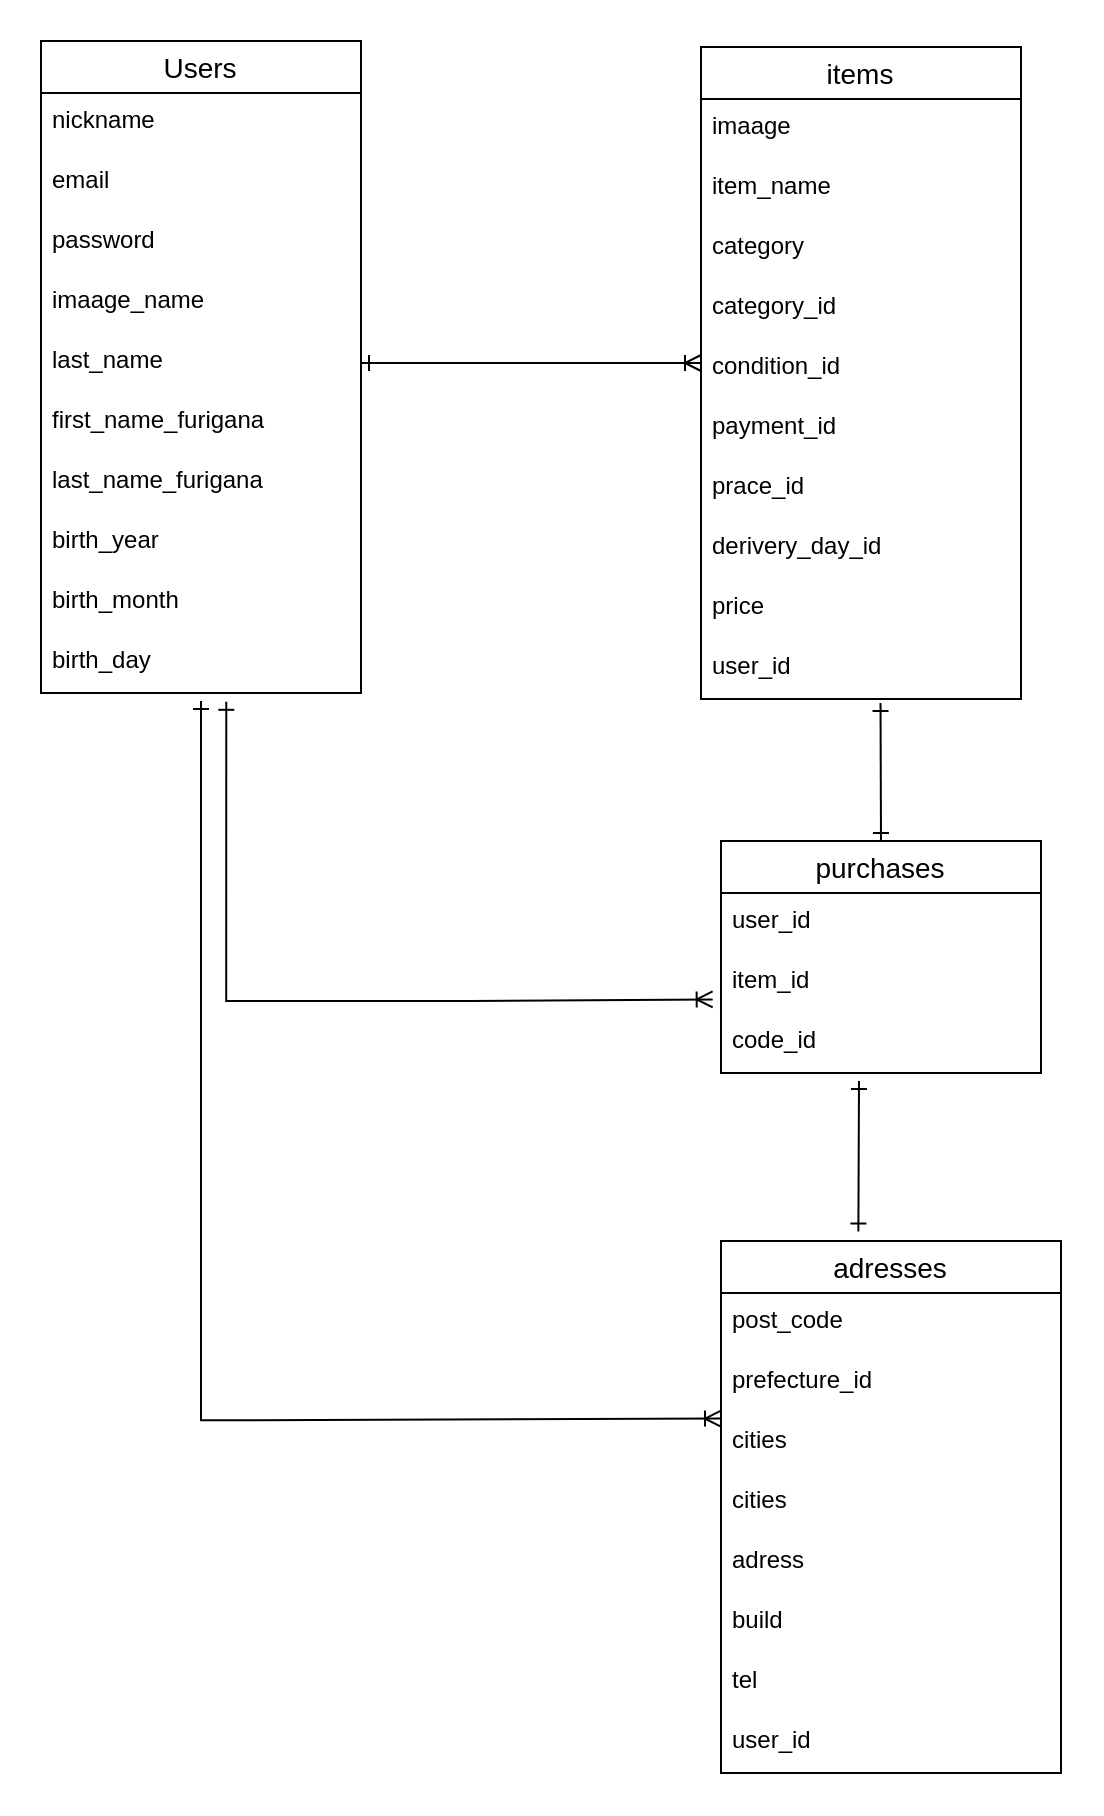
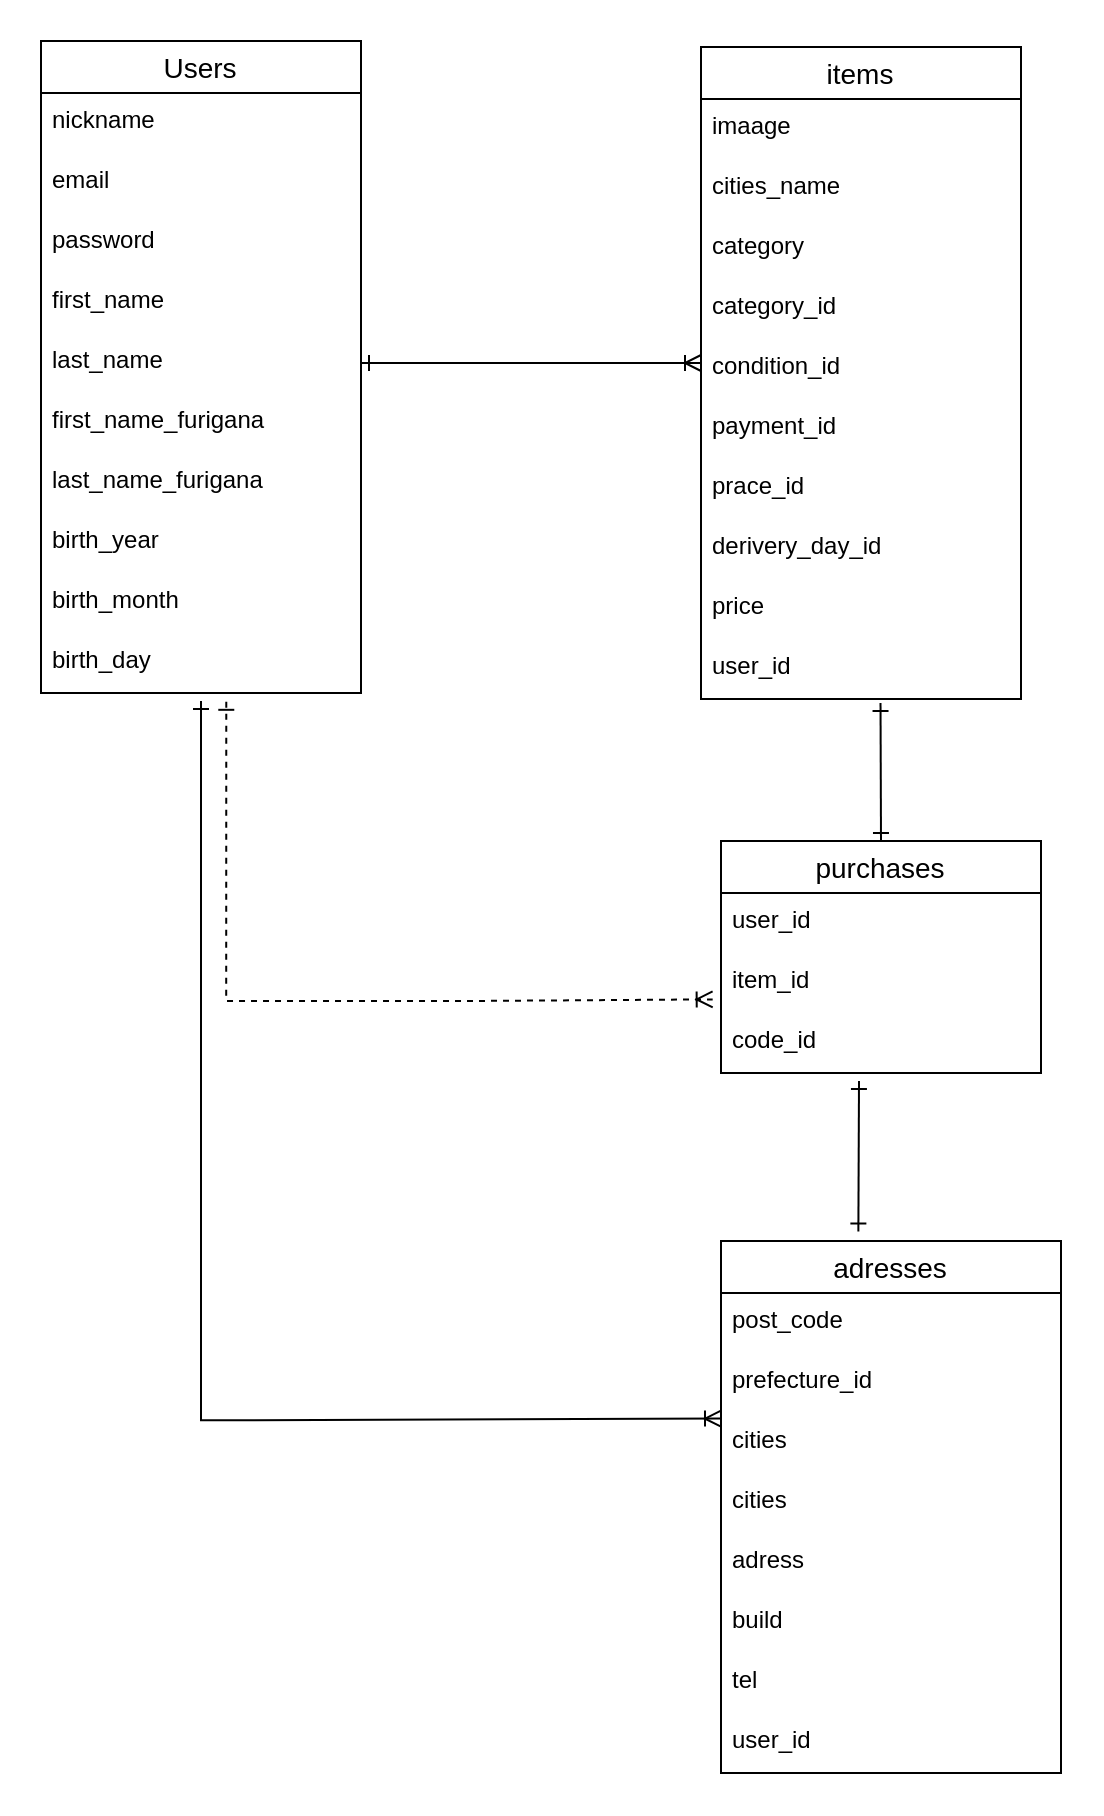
  <mxCell id="0" />
  <mxCell id="1" parent="0" />
  <mxCell id="2" value="items" style="swimlane;fontStyle=0;childLayout=stackLayout;horizontal=1;startSize=26;horizontalStack=0;resizeParent=1;resizeParentMax=0;resizeLast=0;collapsible=1;marginBottom=0;align=center;fontSize=14;" parent="1" vertex="1"><mxGeometry x="350" y="23" width="160" height="326" as="geometry" /></mxCell>
  <mxCell id="3" value="imaage&#10;" style="text;strokeColor=none;fillColor=none;spacingLeft=4;spacingRight=4;overflow=hidden;rotatable=0;points=[[0,0.5],[1,0.5]];portConstraint=eastwest;fontSize=12;" parent="2" vertex="1"><mxGeometry y="26" width="160" height="30" as="geometry" /></mxCell>
- <mxCell id="4" value="item_name" style="text;strokeColor=none;fillColor=none;spacingLeft=4;spacingRight=4;overflow=hidden;rotatable=0;points=[[0,0.5],[1,0.5]];portConstraint=eastwest;fontSize=12;" parent="2" vertex="1"><mxGeometry y="56" width="160" height="30" as="geometry" /></mxCell>
+ <mxCell id="4" value="cities_name" style="text;strokeColor=none;fillColor=none;spacingLeft=4;spacingRight=4;overflow=hidden;rotatable=0;points=[[0,0.5],[1,0.5]];portConstraint=eastwest;fontSize=12;" parent="2" vertex="1"><mxGeometry y="56" width="160" height="30" as="geometry" /></mxCell>
  <mxCell id="5" value="category" style="text;strokeColor=none;fillColor=none;spacingLeft=4;spacingRight=4;overflow=hidden;rotatable=0;points=[[0,0.5],[1,0.5]];portConstraint=eastwest;fontSize=12;" parent="2" vertex="1"><mxGeometry y="86" width="160" height="30" as="geometry" /></mxCell>
  <mxCell id="6" value="category_id" style="text;strokeColor=none;fillColor=none;spacingLeft=4;spacingRight=4;overflow=hidden;rotatable=0;points=[[0,0.5],[1,0.5]];portConstraint=eastwest;fontSize=12;" parent="2" vertex="1"><mxGeometry y="116" width="160" height="30" as="geometry" /></mxCell>
  <mxCell id="7" value="condition_id" style="text;strokeColor=none;fillColor=none;spacingLeft=4;spacingRight=4;overflow=hidden;rotatable=0;points=[[0,0.5],[1,0.5]];portConstraint=eastwest;fontSize=12;" parent="2" vertex="1"><mxGeometry y="146" width="160" height="30" as="geometry" /></mxCell>
  <mxCell id="8" value="payment_id" style="text;strokeColor=none;fillColor=none;spacingLeft=4;spacingRight=4;overflow=hidden;rotatable=0;points=[[0,0.5],[1,0.5]];portConstraint=eastwest;fontSize=12;" parent="2" vertex="1"><mxGeometry y="176" width="160" height="30" as="geometry" /></mxCell>
  <mxCell id="9" value="prace_id" style="text;strokeColor=none;fillColor=none;spacingLeft=4;spacingRight=4;overflow=hidden;rotatable=0;points=[[0,0.5],[1,0.5]];portConstraint=eastwest;fontSize=12;" parent="2" vertex="1"><mxGeometry y="206" width="160" height="30" as="geometry" /></mxCell>
  <mxCell id="10" value="derivery_day_id" style="text;strokeColor=none;fillColor=none;spacingLeft=4;spacingRight=4;overflow=hidden;rotatable=0;points=[[0,0.5],[1,0.5]];portConstraint=eastwest;fontSize=12;" parent="2" vertex="1"><mxGeometry y="236" width="160" height="30" as="geometry" /></mxCell>
  <mxCell id="11" value="price&#10;" style="text;strokeColor=none;fillColor=none;spacingLeft=4;spacingRight=4;overflow=hidden;rotatable=0;points=[[0,0.5],[1,0.5]];portConstraint=eastwest;fontSize=12;" parent="2" vertex="1"><mxGeometry y="266" width="160" height="30" as="geometry" /></mxCell>
  <mxCell id="12" value="user_id" style="text;strokeColor=none;fillColor=none;spacingLeft=4;spacingRight=4;overflow=hidden;rotatable=0;points=[[0,0.5],[1,0.5]];portConstraint=eastwest;fontSize=12;" parent="2" vertex="1"><mxGeometry y="296" width="160" height="30" as="geometry" /></mxCell>
  <mxCell id="13" value="Users" style="swimlane;fontStyle=0;childLayout=stackLayout;horizontal=1;startSize=26;horizontalStack=0;resizeParent=1;resizeParentMax=0;resizeLast=0;collapsible=1;marginBottom=0;align=center;fontSize=14;" parent="1" vertex="1"><mxGeometry x="20" y="20" width="160" height="326" as="geometry" /></mxCell>
  <mxCell id="14" value="nickname" style="text;strokeColor=none;fillColor=none;spacingLeft=4;spacingRight=4;overflow=hidden;rotatable=0;points=[[0,0.5],[1,0.5]];portConstraint=eastwest;fontSize=12;" parent="13" vertex="1"><mxGeometry y="26" width="160" height="30" as="geometry" /></mxCell>
  <mxCell id="15" value="email" style="text;strokeColor=none;fillColor=none;spacingLeft=4;spacingRight=4;overflow=hidden;rotatable=0;points=[[0,0.5],[1,0.5]];portConstraint=eastwest;fontSize=12;" parent="13" vertex="1"><mxGeometry y="56" width="160" height="30" as="geometry" /></mxCell>
  <mxCell id="16" value="password" style="text;strokeColor=none;fillColor=none;spacingLeft=4;spacingRight=4;overflow=hidden;rotatable=0;points=[[0,0.5],[1,0.5]];portConstraint=eastwest;fontSize=12;" parent="13" vertex="1"><mxGeometry y="86" width="160" height="30" as="geometry" /></mxCell>
- <mxCell id="17" value="imaage_name" style="text;strokeColor=none;fillColor=none;spacingLeft=4;spacingRight=4;overflow=hidden;rotatable=0;points=[[0,0.5],[1,0.5]];portConstraint=eastwest;fontSize=12;" parent="13" vertex="1"><mxGeometry y="116" width="160" height="30" as="geometry" /></mxCell>
+ <mxCell id="17" value="first_name" style="text;strokeColor=none;fillColor=none;spacingLeft=4;spacingRight=4;overflow=hidden;rotatable=0;points=[[0,0.5],[1,0.5]];portConstraint=eastwest;fontSize=12;" parent="13" vertex="1"><mxGeometry y="116" width="160" height="30" as="geometry" /></mxCell>
  <mxCell id="18" value="last_name" style="text;strokeColor=none;fillColor=none;spacingLeft=4;spacingRight=4;overflow=hidden;rotatable=0;points=[[0,0.5],[1,0.5]];portConstraint=eastwest;fontSize=12;" parent="13" vertex="1"><mxGeometry y="146" width="160" height="30" as="geometry" /></mxCell>
  <mxCell id="19" value="first_name_furigana" style="text;strokeColor=none;fillColor=none;spacingLeft=4;spacingRight=4;overflow=hidden;rotatable=0;points=[[0,0.5],[1,0.5]];portConstraint=eastwest;fontSize=12;" parent="13" vertex="1"><mxGeometry y="176" width="160" height="30" as="geometry" /></mxCell>
  <mxCell id="20" value="last_name_furigana" style="text;strokeColor=none;fillColor=none;spacingLeft=4;spacingRight=4;overflow=hidden;rotatable=0;points=[[0,0.5],[1,0.5]];portConstraint=eastwest;fontSize=12;" parent="13" vertex="1"><mxGeometry y="206" width="160" height="30" as="geometry" /></mxCell>
  <mxCell id="21" value="birth_year" style="text;strokeColor=none;fillColor=none;spacingLeft=4;spacingRight=4;overflow=hidden;rotatable=0;points=[[0,0.5],[1,0.5]];portConstraint=eastwest;fontSize=12;" parent="13" vertex="1"><mxGeometry y="236" width="160" height="30" as="geometry" /></mxCell>
  <mxCell id="22" value="birth_month" style="text;strokeColor=none;fillColor=none;spacingLeft=4;spacingRight=4;overflow=hidden;rotatable=0;points=[[0,0.5],[1,0.5]];portConstraint=eastwest;fontSize=12;" parent="13" vertex="1"><mxGeometry y="266" width="160" height="30" as="geometry" /></mxCell>
  <mxCell id="23" value="birth_day" style="text;strokeColor=none;fillColor=none;spacingLeft=4;spacingRight=4;overflow=hidden;rotatable=0;points=[[0,0.5],[1,0.5]];portConstraint=eastwest;fontSize=12;" parent="13" vertex="1"><mxGeometry y="296" width="160" height="30" as="geometry" /></mxCell>
  <mxCell id="24" value="purchases" style="swimlane;fontStyle=0;childLayout=stackLayout;horizontal=1;startSize=26;horizontalStack=0;resizeParent=1;resizeParentMax=0;resizeLast=0;collapsible=1;marginBottom=0;align=center;fontSize=14;" parent="1" vertex="1"><mxGeometry x="360" y="420" width="160" height="116" as="geometry" /></mxCell>
  <mxCell id="25" value="user_id" style="text;strokeColor=none;fillColor=none;spacingLeft=4;spacingRight=4;overflow=hidden;rotatable=0;points=[[0,0.5],[1,0.5]];portConstraint=eastwest;fontSize=12;" parent="24" vertex="1"><mxGeometry y="26" width="160" height="30" as="geometry" /></mxCell>
  <mxCell id="26" value="item_id" style="text;strokeColor=none;fillColor=none;spacingLeft=4;spacingRight=4;overflow=hidden;rotatable=0;points=[[0,0.5],[1,0.5]];portConstraint=eastwest;fontSize=12;" parent="24" vertex="1"><mxGeometry y="56" width="160" height="30" as="geometry" /></mxCell>
  <mxCell id="27" value="code_id" style="text;strokeColor=none;fillColor=none;spacingLeft=4;spacingRight=4;overflow=hidden;rotatable=0;points=[[0,0.5],[1,0.5]];portConstraint=eastwest;fontSize=12;" vertex="1" parent="24"><mxGeometry y="86" width="160" height="30" as="geometry" /></mxCell>
  <mxCell id="28" value="adresses" style="swimlane;fontStyle=0;childLayout=stackLayout;horizontal=1;startSize=26;horizontalStack=0;resizeParent=1;resizeParentMax=0;resizeLast=0;collapsible=1;marginBottom=0;align=center;fontSize=14;" parent="1" vertex="1"><mxGeometry x="360" y="620" width="170" height="266" as="geometry" /></mxCell>
  <mxCell id="29" value="post_code&#10;" style="text;strokeColor=none;fillColor=none;spacingLeft=4;spacingRight=4;overflow=hidden;rotatable=0;points=[[0,0.5],[1,0.5]];portConstraint=eastwest;fontSize=12;" parent="28" vertex="1"><mxGeometry y="26" width="170" height="30" as="geometry" /></mxCell>
  <mxCell id="30" value="prefecture_id" style="text;strokeColor=none;fillColor=none;spacingLeft=4;spacingRight=4;overflow=hidden;rotatable=0;points=[[0,0.5],[1,0.5]];portConstraint=eastwest;fontSize=12;" parent="28" vertex="1"><mxGeometry y="56" width="170" height="30" as="geometry" /></mxCell>
  <mxCell id="31" value="cities" style="text;strokeColor=none;fillColor=none;spacingLeft=4;spacingRight=4;overflow=hidden;rotatable=0;points=[[0,0.5],[1,0.5]];portConstraint=eastwest;fontSize=12;" vertex="1" parent="28"><mxGeometry y="86" width="170" height="30" as="geometry" /></mxCell>
  <mxCell id="32" value="cities" style="text;strokeColor=none;fillColor=none;spacingLeft=4;spacingRight=4;overflow=hidden;rotatable=0;points=[[0,0.5],[1,0.5]];portConstraint=eastwest;fontSize=12;" parent="28" vertex="1"><mxGeometry y="116" width="170" height="30" as="geometry" /></mxCell>
  <mxCell id="33" value="adress" style="text;strokeColor=none;fillColor=none;spacingLeft=4;spacingRight=4;overflow=hidden;rotatable=0;points=[[0,0.5],[1,0.5]];portConstraint=eastwest;fontSize=12;" parent="28" vertex="1"><mxGeometry y="146" width="170" height="30" as="geometry" /></mxCell>
  <mxCell id="34" value="build" style="text;strokeColor=none;fillColor=none;spacingLeft=4;spacingRight=4;overflow=hidden;rotatable=0;points=[[0,0.5],[1,0.5]];portConstraint=eastwest;fontSize=12;" parent="28" vertex="1"><mxGeometry y="176" width="170" height="30" as="geometry" /></mxCell>
  <mxCell id="35" value="tel" style="text;strokeColor=none;fillColor=none;spacingLeft=4;spacingRight=4;overflow=hidden;rotatable=0;points=[[0,0.5],[1,0.5]];portConstraint=eastwest;fontSize=12;" parent="28" vertex="1"><mxGeometry y="206" width="170" height="30" as="geometry" /></mxCell>
  <mxCell id="36" value="user_id" style="text;strokeColor=none;fillColor=none;spacingLeft=4;spacingRight=4;overflow=hidden;rotatable=0;points=[[0,0.5],[1,0.5]];portConstraint=eastwest;fontSize=12;" parent="28" vertex="1"><mxGeometry y="236" width="170" height="30" as="geometry" /></mxCell>
  <mxCell id="37" value="" style="edgeStyle=entityRelationEdgeStyle;fontSize=12;html=1;endArrow=ERoneToMany;exitX=1;exitY=0.5;exitDx=0;exitDy=0;startArrow=ERone;startFill=0;" parent="1" source="18" edge="1"><mxGeometry width="100" height="100" relative="1" as="geometry"><mxPoint x="280" y="220" as="sourcePoint" /><mxPoint x="350" y="181" as="targetPoint" /></mxGeometry></mxCell>
  <mxCell id="38" value="" style="fontSize=12;html=1;endArrow=ERone;endFill=1;startArrow=ERone;startFill=0;exitX=0.5;exitY=0;exitDx=0;exitDy=0;entryX=0.561;entryY=1.067;entryDx=0;entryDy=0;entryPerimeter=0;" parent="1" source="24" edge="1" target="12"><mxGeometry width="100" height="100" relative="1" as="geometry"><mxPoint x="597" y="450" as="sourcePoint" /><mxPoint x="590" y="350" as="targetPoint" /><Array as="points" /></mxGeometry></mxCell>
- <mxCell id="39" value="" style="endArrow=ERoneToMany;html=1;rounded=0;entryX=-0.026;entryY=0.773;entryDx=0;entryDy=0;entryPerimeter=0;edgeStyle=orthogonalEdgeStyle;exitX=0.579;exitY=1.147;exitDx=0;exitDy=0;exitPerimeter=0;startArrow=ERone;startFill=0;endFill=0;" edge="1" parent="1" source="23" target="26"><mxGeometry relative="1" as="geometry"><mxPoint x="110" y="500" as="sourcePoint" /><mxPoint x="270" y="500" as="targetPoint" /><Array as="points"><mxPoint x="113" y="500" /><mxPoint x="235" y="500" /></Array></mxGeometry></mxCell>
+ <mxCell id="39" value="" style="endArrow=ERoneToMany;html=1;rounded=0;entryX=-0.026;entryY=0.773;entryDx=0;entryDy=0;entryPerimeter=0;edgeStyle=orthogonalEdgeStyle;exitX=0.579;exitY=1.147;exitDx=0;exitDy=0;exitPerimeter=0;startArrow=ERone;startFill=0;endFill=0;dashed=1;" edge="1" parent="1" source="23" target="26"><mxGeometry relative="1" as="geometry"><mxPoint x="110" y="500" as="sourcePoint" /><mxPoint x="270" y="500" as="targetPoint" /><Array as="points"><mxPoint x="113" y="500" /><mxPoint x="235" y="500" /></Array></mxGeometry></mxCell>
  <mxCell id="40" value="" style="endArrow=ERone;html=1;rounded=0;exitX=0.404;exitY=-0.018;exitDx=0;exitDy=0;exitPerimeter=0;startArrow=ERone;startFill=0;endFill=0;" edge="1" parent="1" source="28"><mxGeometry relative="1" as="geometry"><mxPoint x="280" y="670" as="sourcePoint" /><mxPoint x="429" y="540" as="targetPoint" /></mxGeometry></mxCell>
  <mxCell id="41" value="" style="endArrow=ERoneToMany;html=1;rounded=0;entryX=-0.026;entryY=0.773;entryDx=0;entryDy=0;entryPerimeter=0;edgeStyle=orthogonalEdgeStyle;startArrow=ERone;startFill=0;endFill=0;" edge="1" parent="1"><mxGeometry relative="1" as="geometry"><mxPoint x="100" y="350" as="sourcePoint" /><mxPoint x="360" y="708.78" as="targetPoint" /><Array as="points"><mxPoint x="117.16" y="709.59" /><mxPoint x="239.16" y="709.59" /></Array></mxGeometry></mxCell>
